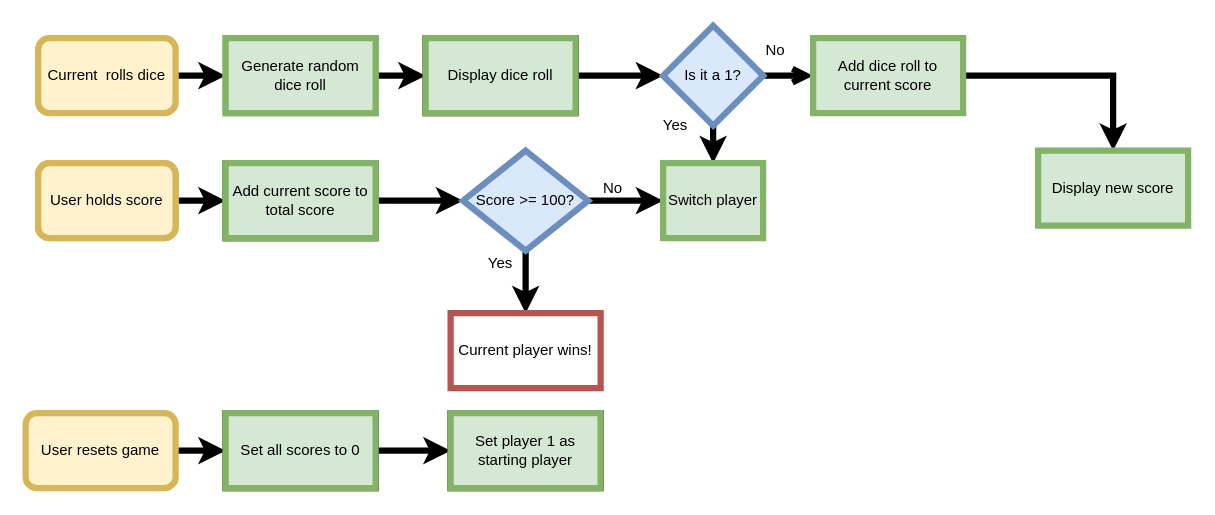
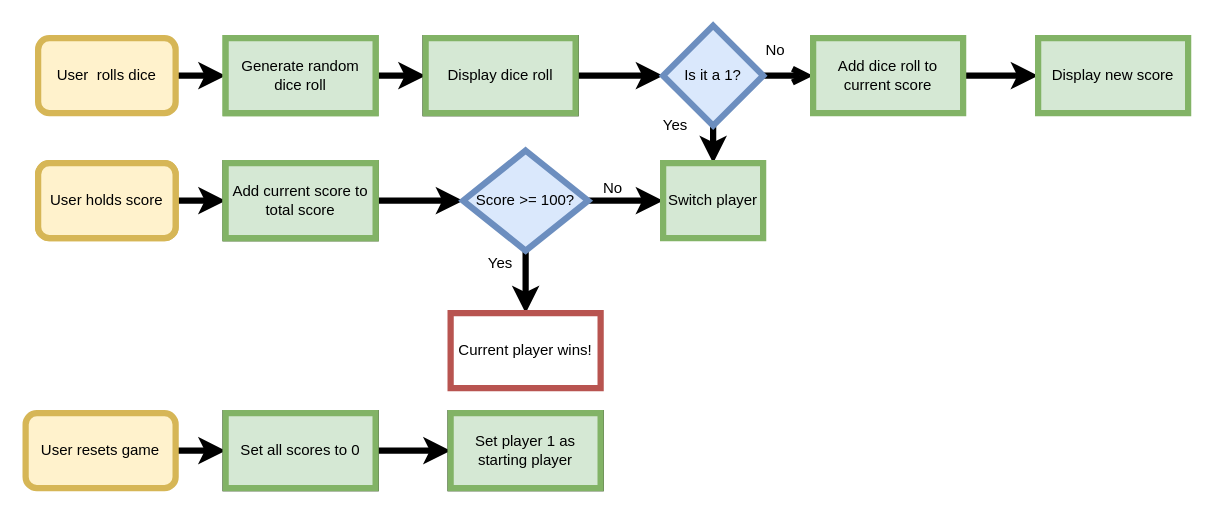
  <mxCell id="0" />
  <mxCell id="1" parent="0" />
  <mxCell id="2" value="" style="edgeStyle=orthogonalEdgeStyle;rounded=0;orthogonalLoop=1;jettySize=auto;html=1;strokeWidth=5;shadow=0;" edge="1" parent="1" source="3" target="9"><mxGeometry relative="1" as="geometry" /></mxCell>
- <mxCell id="3" value="Current&amp;nbsp; rolls dice" style="rounded=1;whiteSpace=wrap;html=1;strokeColor=#d6b656;fillColor=#fff2cc;strokeWidth=5;shadow=0;" vertex="1" parent="1"><mxGeometry x="30" y="30" width="110" height="60" as="geometry" /></mxCell>
+ <mxCell id="3" value="User&amp;nbsp; rolls dice" style="rounded=1;whiteSpace=wrap;html=1;strokeColor=#d6b656;fillColor=#fff2cc;strokeWidth=5;shadow=0;" vertex="1" parent="1"><mxGeometry x="30" y="30" width="110" height="60" as="geometry" /></mxCell>
  <mxCell id="4" value="" style="edgeStyle=orthogonalEdgeStyle;rounded=0;orthogonalLoop=1;jettySize=auto;html=1;strokeWidth=5;shadow=0;" edge="1" parent="1" source="5" target="19"><mxGeometry relative="1" as="geometry" /></mxCell>
  <mxCell id="5" value="User holds score" style="rounded=1;whiteSpace=wrap;html=1;fillColor=#fff2cc;strokeColor=#d6b656;strokeWidth=5;shadow=0;" vertex="1" parent="1"><mxGeometry x="30" y="130" width="110" height="60" as="geometry" /></mxCell>
  <mxCell id="6" value="" style="edgeStyle=orthogonalEdgeStyle;rounded=0;orthogonalLoop=1;jettySize=auto;html=1;strokeWidth=5;shadow=0;" edge="1" parent="1" source="7" target="26"><mxGeometry relative="1" as="geometry" /></mxCell>
  <mxCell id="7" value="User resets game" style="rounded=1;whiteSpace=wrap;html=1;fillColor=#fff2cc;strokeColor=#d6b656;strokeWidth=5;shadow=0;" vertex="1" parent="1"><mxGeometry x="20" y="330" width="120" height="60" as="geometry" /></mxCell>
  <mxCell id="8" value="" style="edgeStyle=orthogonalEdgeStyle;rounded=0;orthogonalLoop=1;jettySize=auto;html=1;strokeWidth=5;shadow=0;" edge="1" parent="1" source="9" target="11"><mxGeometry relative="1" as="geometry" /></mxCell>
  <mxCell id="9" value="Generate random dice roll" style="rounded=0;whiteSpace=wrap;html=1;fillColor=#d5e8d4;strokeColor=#82b366;strokeWidth=5;shadow=0;" vertex="1" parent="1"><mxGeometry x="180" y="30" width="120" height="60" as="geometry" /></mxCell>
  <mxCell id="10" value="" style="edgeStyle=orthogonalEdgeStyle;rounded=0;orthogonalLoop=1;jettySize=auto;html=1;strokeWidth=5;shadow=0;" edge="1" parent="1" source="11" target="14"><mxGeometry relative="1" as="geometry" /></mxCell>
  <mxCell id="11" value="Display dice roll" style="rounded=0;whiteSpace=wrap;html=1;strokeWidth=5;shadow=0;" vertex="1" parent="1"><mxGeometry x="340" y="30" width="120" height="60" as="geometry" /></mxCell>
  <mxCell id="12" value="" style="edgeStyle=orthogonalEdgeStyle;rounded=0;orthogonalLoop=1;jettySize=auto;html=1;strokeWidth=5;shadow=0;endArrow=open;" edge="1" parent="1" source="14" target="16"><mxGeometry relative="1" as="geometry" /></mxCell>
  <mxCell id="13" value="" style="edgeStyle=orthogonalEdgeStyle;rounded=0;orthogonalLoop=1;jettySize=auto;html=1;strokeWidth=5;shadow=0;" edge="1" parent="1" source="14" target="23"><mxGeometry relative="1" as="geometry" /></mxCell>
  <mxCell id="14" value="Is it a 1?" style="rhombus;whiteSpace=wrap;html=1;fillColor=#dae8fc;strokeColor=#6c8ebf;strokeWidth=5;shadow=0;" vertex="1" parent="1"><mxGeometry x="530" y="20" width="80" height="80" as="geometry" /></mxCell>
  <mxCell id="15" value="" style="edgeStyle=orthogonalEdgeStyle;rounded=0;orthogonalLoop=1;jettySize=auto;html=1;strokeWidth=5;shadow=0;" edge="1" parent="1" source="16" target="17"><mxGeometry relative="1" as="geometry" /></mxCell>
  <mxCell id="16" value="Add dice roll to current score" style="rounded=0;whiteSpace=wrap;html=1;fillColor=#d5e8d4;strokeColor=#82b366;strokeWidth=5;shadow=0;" vertex="1" parent="1"><mxGeometry x="650" y="30" width="120" height="60" as="geometry" /></mxCell>
- <mxCell id="17" value="Display new score" style="rounded=0;whiteSpace=wrap;html=1;fillColor=#d5e8d4;strokeColor=#82b366;strokeWidth=5;shadow=0;" vertex="1" parent="1"><mxGeometry x="830" y="120" width="120" height="60" as="geometry" /></mxCell>
+ <mxCell id="17" value="Display new score" style="rounded=0;whiteSpace=wrap;html=1;fillColor=#d5e8d4;strokeColor=#82b366;strokeWidth=5;shadow=0;" vertex="1" parent="1"><mxGeometry x="830" y="30" width="120" height="60" as="geometry" /></mxCell>
  <mxCell id="18" value="" style="edgeStyle=orthogonalEdgeStyle;rounded=0;orthogonalLoop=1;jettySize=auto;html=1;strokeWidth=5;shadow=0;" edge="1" parent="1" source="19" target="22"><mxGeometry relative="1" as="geometry" /></mxCell>
  <mxCell id="19" value="Add current score to total score" style="rounded=0;whiteSpace=wrap;html=1;strokeWidth=5;shadow=0;" vertex="1" parent="1"><mxGeometry x="180" y="130" width="120" height="60" as="geometry" /></mxCell>
  <mxCell id="20" value="" style="edgeStyle=orthogonalEdgeStyle;rounded=0;orthogonalLoop=1;jettySize=auto;html=1;strokeWidth=5;shadow=0;" edge="1" parent="1" source="22" target="23"><mxGeometry relative="1" as="geometry" /></mxCell>
  <mxCell id="21" value="" style="edgeStyle=orthogonalEdgeStyle;rounded=0;orthogonalLoop=1;jettySize=auto;html=1;strokeWidth=5;shadow=0;" edge="1" parent="1" source="22" target="24"><mxGeometry relative="1" as="geometry" /></mxCell>
  <mxCell id="22" value="Score &amp;gt;= 100?" style="rhombus;whiteSpace=wrap;html=1;fillColor=#dae8fc;strokeColor=#6c8ebf;strokeWidth=5;shadow=0;" vertex="1" parent="1"><mxGeometry x="370" y="120" width="100" height="80" as="geometry" /></mxCell>
  <mxCell id="23" value="Switch player" style="rounded=0;whiteSpace=wrap;html=1;fillColor=#d5e8d4;strokeColor=#82b366;strokeWidth=5;shadow=0;" vertex="1" parent="1"><mxGeometry x="530" y="130" width="80" height="60" as="geometry" /></mxCell>
  <mxCell id="24" value="Current player wins!" style="rounded=0;whiteSpace=wrap;html=1;fillColor=#ffffff;strokeColor=#b85450;strokeWidth=5;shadow=0;" vertex="1" parent="1"><mxGeometry x="360" y="250" width="120" height="60" as="geometry" /></mxCell>
  <mxCell id="25" value="" style="edgeStyle=orthogonalEdgeStyle;rounded=0;orthogonalLoop=1;jettySize=auto;html=1;strokeWidth=5;shadow=0;" edge="1" parent="1" source="26" target="27"><mxGeometry relative="1" as="geometry" /></mxCell>
  <mxCell id="26" value="Set all scores to 0" style="rounded=0;whiteSpace=wrap;html=1;strokeWidth=5;shadow=0;" vertex="1" parent="1"><mxGeometry x="180" y="330" width="120" height="60" as="geometry" /></mxCell>
  <mxCell id="27" value="Set player 1 as starting player" style="rounded=0;whiteSpace=wrap;html=1;strokeWidth=5;shadow=0;" vertex="1" parent="1"><mxGeometry x="360" y="330" width="120" height="60" as="geometry" /></mxCell>
  <mxCell id="28" value="Yes" style="text;html=1;strokeColor=none;fillColor=none;align=center;verticalAlign=middle;whiteSpace=wrap;rounded=0;strokeWidth=5;shadow=0;" vertex="1" parent="1"><mxGeometry x="380" y="200" width="40" height="20" as="geometry" /></mxCell>
  <mxCell id="29" value="No" style="text;html=1;strokeColor=none;fillColor=none;align=center;verticalAlign=middle;whiteSpace=wrap;rounded=0;strokeWidth=5;shadow=0;" vertex="1" parent="1"><mxGeometry x="470" y="140" width="40" height="20" as="geometry" /></mxCell>
  <mxCell id="30" value="No" style="text;html=1;strokeColor=none;fillColor=none;align=center;verticalAlign=middle;whiteSpace=wrap;rounded=0;strokeWidth=5;shadow=0;" vertex="1" parent="1"><mxGeometry x="600" y="30" width="40" height="20" as="geometry" /></mxCell>
  <mxCell id="31" value="Yes" style="text;html=1;strokeColor=none;fillColor=none;align=center;verticalAlign=middle;whiteSpace=wrap;rounded=0;strokeWidth=5;shadow=0;" vertex="1" parent="1"><mxGeometry x="520" y="90" width="40" height="20" as="geometry" /></mxCell>
  <mxCell id="32" value="Display dice roll" style="rounded=0;whiteSpace=wrap;html=1;fillColor=#d5e8d4;strokeColor=#82b366;strokeWidth=5;shadow=0;" vertex="1" parent="1"><mxGeometry x="340" y="30" width="120" height="60" as="geometry" /></mxCell>
  <mxCell id="33" value="Add current score to total score" style="rounded=0;whiteSpace=wrap;html=1;fillColor=#d5e8d4;strokeColor=#82b366;strokeWidth=5;shadow=0;" vertex="1" parent="1"><mxGeometry x="180" y="130" width="120" height="60" as="geometry" /></mxCell>
  <mxCell id="34" value="Set all scores to 0" style="rounded=0;whiteSpace=wrap;html=1;fillColor=#d5e8d4;strokeColor=#82b366;strokeWidth=5;shadow=0;" vertex="1" parent="1"><mxGeometry x="180" y="330" width="120" height="60" as="geometry" /></mxCell>
  <mxCell id="35" value="Set player 1 as starting player" style="rounded=0;whiteSpace=wrap;html=1;fillColor=#d5e8d4;strokeColor=#82b366;strokeWidth=5;shadow=0;" vertex="1" parent="1"><mxGeometry x="360" y="330" width="120" height="60" as="geometry" /></mxCell>
  <mxCell id="36" value="Generate random dice roll" style="rounded=0;whiteSpace=wrap;html=1;fillColor=#d5e8d4;strokeColor=#82b366;strokeWidth=5;shadow=0;" vertex="1" parent="1"><mxGeometry x="180" y="30" width="120" height="60" as="geometry" /></mxCell>
  <mxCell id="37" value="Add current score to total score" style="rounded=0;whiteSpace=wrap;html=1;fillColor=#d5e8d4;strokeColor=#82b366;strokeWidth=5;shadow=0;" vertex="1" parent="1"><mxGeometry x="180" y="130" width="120" height="60" as="geometry" /></mxCell>
  <mxCell id="38" value="User holds score" style="rounded=1;whiteSpace=wrap;html=1;fillColor=#fff2cc;strokeColor=#d6b656;strokeWidth=5;shadow=0;" vertex="1" parent="1"><mxGeometry x="30" y="130" width="110" height="60" as="geometry" /></mxCell>
